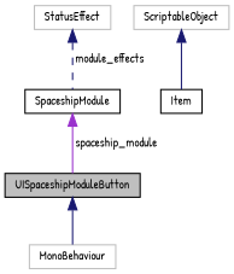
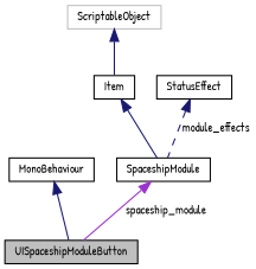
  digraph {
    fontname="Patrick Hand"
    node [color=black fillcolor=white fontname="Patrick Hand" fontsize=10 shape=record style=filled]
    edge [color=midnightblue dir=back fontname="Patrick Hand" fontsize=10 labelfontname=Helvetica labelfontsize=10 style=solid]
    n1 [fillcolor=grey75 fontcolor=black height=0.2 label=UISpaceshipModuleButton width=0.4]
-   n2 [color=grey75 height=0.2 label=MonoBehaviour width=0.4]
+   n2 [height=0.2 label=MonoBehaviour width=0.4]
    n3 [height=0.2 label=SpaceshipModule width=0.4]
    n4 [height=0.2 label=Item width=0.4]
    n5 [color=grey75 height=0.2 label=ScriptableObject width=0.4]
-   n6 [color=grey75 height=0.2 label=StatusEffect width=0.4]
-   n1 -> n2
+   n6 [height=0.2 label=StatusEffect width=0.4]
+   n2 -> n1
    n3 -> n1 [color=darkorchid3 label=" spaceship_module"]
+   n4 -> n3
    n5 -> n4
    n6 -> n3 [label=" module_effects" style=dashed]
  }
